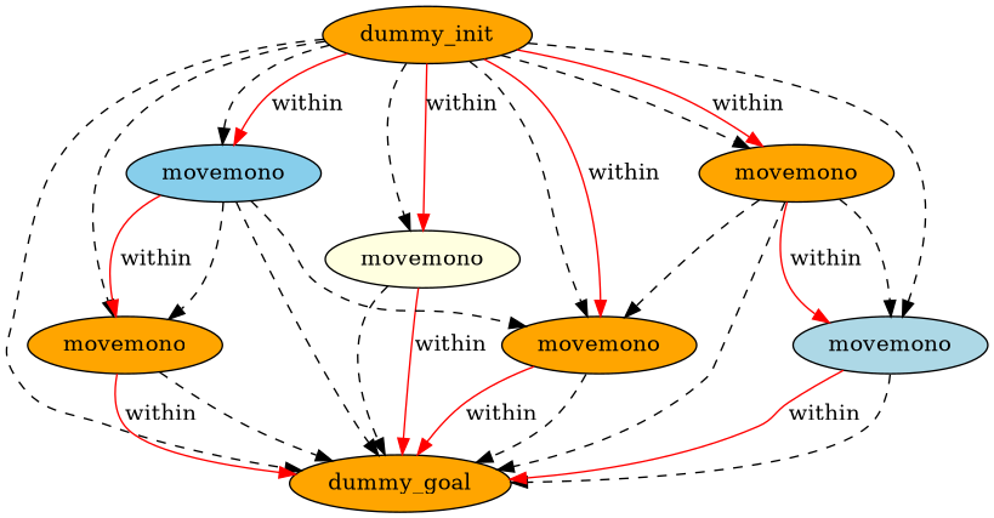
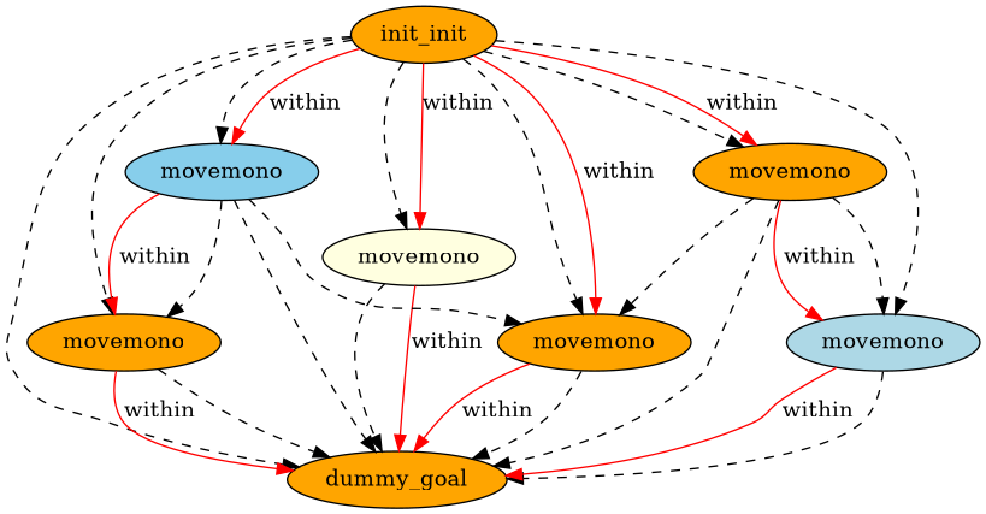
  digraph {
    node [fillcolor=orange style=filled]
    edge [color=black style=dashed]
-   n1 [label=dummy_init]
+   n1 [label=init_init]
    n2 [label=dummy_goal]
    n3 [label=movemono]
    n4 [fillcolor=lightyellow label=movemono]
    n5 [label=movemono]
    n6 [fillcolor=lightblue label=movemono]
    n7 [label=movemono]
    n8 [fillcolor=skyblue label=movemono]
    n1 -> n2
    n1 -> n3
    n1 -> n4
    n1 -> n4 [color=red label=within style=""]
    n1 -> n5
    n1 -> n5 [color=red label=within style=""]
    n1 -> n6
    n1 -> n7
    n1 -> n7 [color=red label=within style=""]
    n1 -> n8
    n1 -> n8 [color=red label=within style=""]
    n3 -> n2
    n3 -> n2 [color=red label=within style=""]
    n4 -> n2
    n4 -> n2 [color=red label=within style=""]
    n5 -> n2
    n5 -> n2 [color=red label=within style=""]
    n6 -> n2
    n6 -> n2 [color=red label=within style=""]
    n7 -> n2
    n7 -> n5
    n7 -> n6
    n7 -> n6 [color=red label=within style=""]
    n8 -> n2
    n8 -> n3
    n8 -> n3 [color=red label=within style=""]
    n8 -> n5
  }
